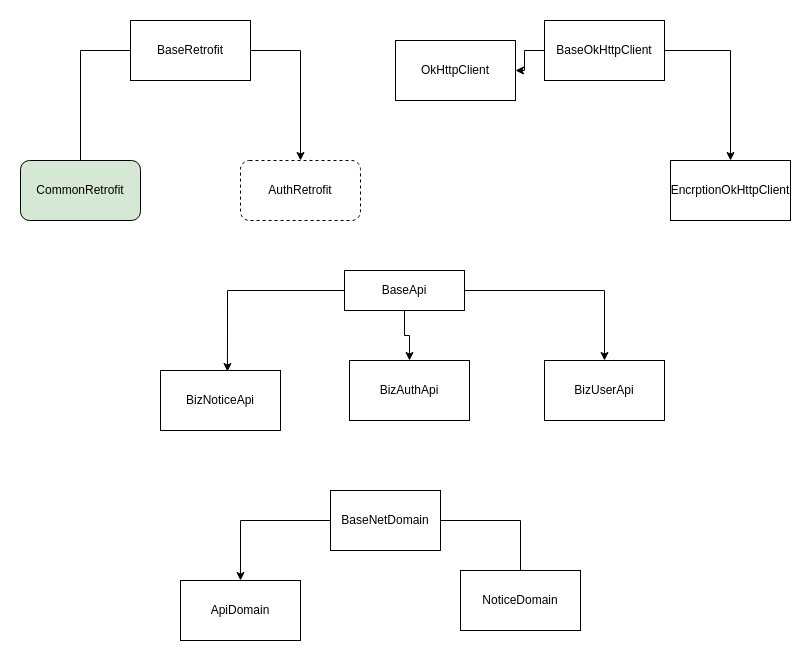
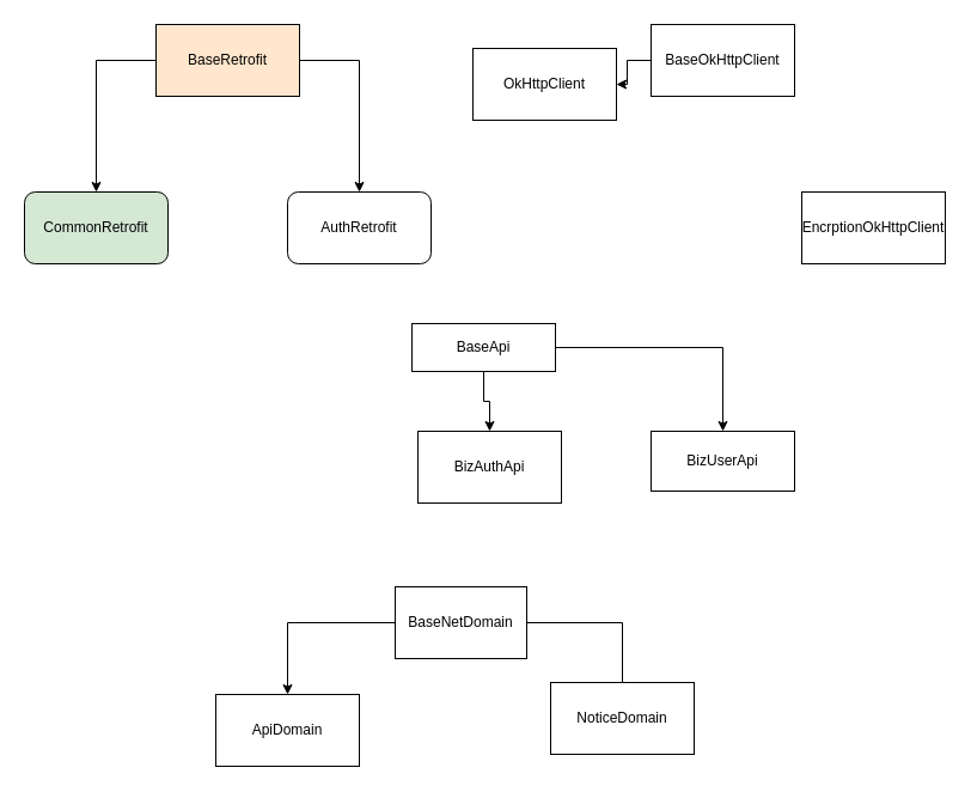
  <mxCell id="0" />
  <mxCell id="1" parent="0" />
  <mxCell id="2" style="edgeStyle=orthogonalEdgeStyle;rounded=0;orthogonalLoop=1;jettySize=auto;html=1;" edge="1" parent="1" source="4" target="5"><mxGeometry relative="1" as="geometry" /></mxCell>
- <mxCell id="3" style="edgeStyle=orthogonalEdgeStyle;rounded=0;orthogonalLoop=1;jettySize=auto;html=1;" edge="1" parent="1" source="4" target="6"><mxGeometry relative="1" as="geometry" /></mxCell>
  <mxCell id="4" value="BaseOkHttpClient" style="rounded=0;whiteSpace=wrap;html=1;" vertex="1" parent="1"><mxGeometry x="544" y="20" width="120" height="60" as="geometry" /></mxCell>
  <mxCell id="5" value="OkHttpClient" style="rounded=0;whiteSpace=wrap;html=1;" vertex="1" parent="1"><mxGeometry x="395" y="40" width="120" height="60" as="geometry" /></mxCell>
  <mxCell id="6" value="EncrptionOkHttpClient" style="rounded=0;whiteSpace=wrap;html=1;" vertex="1" parent="1"><mxGeometry x="670" y="160" width="120" height="60" as="geometry" /></mxCell>
- <mxCell id="7" style="edgeStyle=orthogonalEdgeStyle;rounded=0;orthogonalLoop=1;jettySize=auto;html=1;exitX=0;exitY=0.5;exitDx=0;exitDy=0;entryX=0.5;entryY=0;entryDx=0;entryDy=0;endArrow=none;" edge="1" parent="1" source="9" target="10"><mxGeometry relative="1" as="geometry" /></mxCell>
+ <mxCell id="7" style="edgeStyle=orthogonalEdgeStyle;rounded=0;orthogonalLoop=1;jettySize=auto;html=1;exitX=0;exitY=0.5;exitDx=0;exitDy=0;entryX=0.5;entryY=0;entryDx=0;entryDy=0;" edge="1" parent="1" source="9" target="10"><mxGeometry relative="1" as="geometry" /></mxCell>
  <mxCell id="8" style="edgeStyle=orthogonalEdgeStyle;rounded=0;orthogonalLoop=1;jettySize=auto;html=1;exitX=1;exitY=0.5;exitDx=0;exitDy=0;" edge="1" parent="1" source="9" target="11"><mxGeometry relative="1" as="geometry" /></mxCell>
- <mxCell id="9" value="BaseRetrofit" style="rounded=0;whiteSpace=wrap;html=1;" vertex="1" parent="1"><mxGeometry x="130" y="20" width="120" height="60" as="geometry" /></mxCell>
+ <mxCell id="9" value="BaseRetrofit" style="rounded=0;whiteSpace=wrap;html=1;fillColor=#ffe6cc;" vertex="1" parent="1"><mxGeometry x="130" y="20" width="120" height="60" as="geometry" /></mxCell>
  <mxCell id="10" value="CommonRetrofit" style="rounded=1;whiteSpace=wrap;html=1;fillColor=#d5e8d4;" vertex="1" parent="1"><mxGeometry x="20" y="160" width="120" height="60" as="geometry" /></mxCell>
- <mxCell id="11" value="AuthRetrofit" style="rounded=1;whiteSpace=wrap;html=1;dashed=1;" vertex="1" parent="1"><mxGeometry x="240" y="160" width="120" height="60" as="geometry" /></mxCell>
- <mxCell id="12" style="edgeStyle=orthogonalEdgeStyle;rounded=0;orthogonalLoop=1;jettySize=auto;html=1;exitX=0;exitY=0.5;exitDx=0;exitDy=0;entryX=0.558;entryY=0.017;entryDx=0;entryDy=0;entryPerimeter=0;" edge="1" parent="1" source="15" target="16"><mxGeometry relative="1" as="geometry" /></mxCell>
+ <mxCell id="11" value="AuthRetrofit" style="rounded=1;whiteSpace=wrap;html=1;" vertex="1" parent="1"><mxGeometry x="240" y="160" width="120" height="60" as="geometry" /></mxCell>
  <mxCell id="13" style="edgeStyle=orthogonalEdgeStyle;rounded=0;orthogonalLoop=1;jettySize=auto;html=1;" edge="1" parent="1" source="15" target="17"><mxGeometry relative="1" as="geometry" /></mxCell>
  <mxCell id="14" style="edgeStyle=orthogonalEdgeStyle;rounded=0;orthogonalLoop=1;jettySize=auto;html=1;entryX=0.5;entryY=0;entryDx=0;entryDy=0;" edge="1" parent="1" source="15" target="18"><mxGeometry relative="1" as="geometry" /></mxCell>
  <mxCell id="15" value="BaseApi" style="rounded=0;whiteSpace=wrap;html=1;" vertex="1" parent="1"><mxGeometry x="344" y="270" width="120" height="40" as="geometry" /></mxCell>
- <mxCell id="16" value="BizNoticeApi" style="rounded=0;whiteSpace=wrap;html=1;" vertex="1" parent="1"><mxGeometry x="160" y="370" width="120" height="60" as="geometry" /></mxCell>
  <mxCell id="17" value="BizAuthApi" style="rounded=0;whiteSpace=wrap;html=1;" vertex="1" parent="1"><mxGeometry x="349" y="360" width="120" height="60" as="geometry" /></mxCell>
- <mxCell id="18" value="BizUserApi" style="rounded=0;whiteSpace=wrap;html=1;" vertex="1" parent="1"><mxGeometry x="544" y="360" width="120" height="60" as="geometry" /></mxCell>
+ <mxCell id="18" value="BizUserApi" style="rounded=0;whiteSpace=wrap;html=1;" vertex="1" parent="1"><mxGeometry x="544" y="360" width="120" height="50" as="geometry" /></mxCell>
  <mxCell id="19" style="edgeStyle=orthogonalEdgeStyle;rounded=0;orthogonalLoop=1;jettySize=auto;html=1;" edge="1" parent="1" source="21" target="22"><mxGeometry relative="1" as="geometry" /></mxCell>
  <mxCell id="20" style="edgeStyle=orthogonalEdgeStyle;rounded=0;orthogonalLoop=1;jettySize=auto;html=1;exitX=1;exitY=0.5;exitDx=0;exitDy=0;endArrow=none;" edge="1" parent="1" source="21" target="23"><mxGeometry relative="1" as="geometry" /></mxCell>
  <mxCell id="21" value="BaseNetDomain" style="rounded=0;whiteSpace=wrap;html=1;" vertex="1" parent="1"><mxGeometry x="330" y="490" width="110" height="60" as="geometry" /></mxCell>
  <mxCell id="22" value="ApiDomain" style="rounded=0;whiteSpace=wrap;html=1;" vertex="1" parent="1"><mxGeometry x="180" y="580" width="120" height="60" as="geometry" /></mxCell>
  <mxCell id="23" value="NoticeDomain" style="rounded=0;whiteSpace=wrap;html=1;" vertex="1" parent="1"><mxGeometry x="460" y="570" width="120" height="60" as="geometry" /></mxCell>
